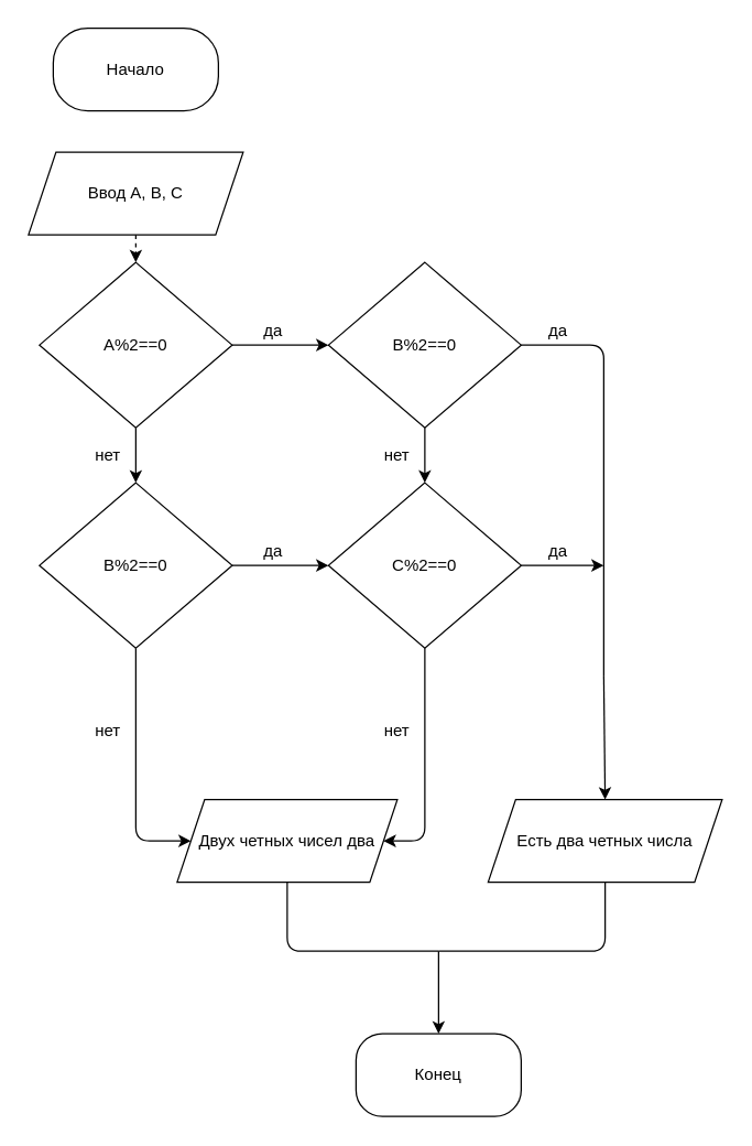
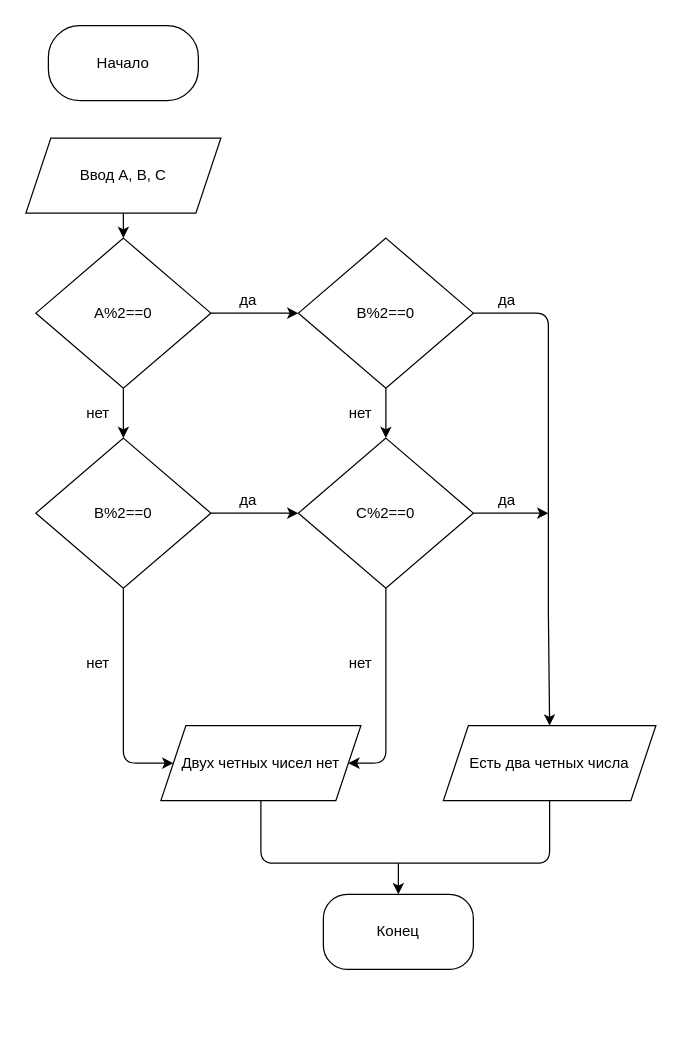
  <mxCell id="0" />
  <mxCell id="1" parent="0" />
  <mxCell id="2" value="Ввод A, B, С" style="shape=parallelogram;perimeter=parallelogramPerimeter;whiteSpace=wrap;html=1;fixedSize=1;" parent="1" vertex="1"><mxGeometry x="20" y="110" width="156" height="60" as="geometry" /></mxCell>
  <mxCell id="3" value="Начало" style="rounded=1;whiteSpace=wrap;html=1;arcSize=42;" parent="1" vertex="1"><mxGeometry x="38" y="20" width="120" height="60" as="geometry" /></mxCell>
  <mxCell id="4" value="A%2==0" style="rhombus;whiteSpace=wrap;html=1;" parent="1" vertex="1"><mxGeometry x="28" y="190" width="140" height="120" as="geometry" /></mxCell>
- <mxCell id="5" value="" style="endArrow=classic;html=1;exitX=0.5;exitY=1;exitDx=0;exitDy=0;entryX=0.5;entryY=0;entryDx=0;entryDy=0;dashed=1;" parent="1" source="2" target="4" edge="1"><mxGeometry width="50" height="50" relative="1" as="geometry"><mxPoint x="218" y="420" as="sourcePoint" /><mxPoint x="268" y="370" as="targetPoint" /></mxGeometry></mxCell>
+ <mxCell id="5" value="" style="endArrow=classic;html=1;exitX=0.5;exitY=1;exitDx=0;exitDy=0;entryX=0.5;entryY=0;entryDx=0;entryDy=0;" parent="1" source="2" target="4" edge="1"><mxGeometry width="50" height="50" relative="1" as="geometry"><mxPoint x="218" y="420" as="sourcePoint" /><mxPoint x="268" y="370" as="targetPoint" /></mxGeometry></mxCell>
  <mxCell id="6" value="&lt;span&gt;B%2==0&lt;/span&gt;" style="rhombus;whiteSpace=wrap;html=1;" parent="1" vertex="1"><mxGeometry x="238" y="190" width="140" height="120" as="geometry" /></mxCell>
  <mxCell id="7" value="&lt;span&gt;B%2==0&lt;/span&gt;" style="rhombus;whiteSpace=wrap;html=1;" parent="1" vertex="1"><mxGeometry x="28" y="350" width="140" height="120" as="geometry" /></mxCell>
  <mxCell id="8" value="&lt;span&gt;C%2==0&lt;/span&gt;" style="rhombus;whiteSpace=wrap;html=1;" parent="1" vertex="1"><mxGeometry x="238" y="350" width="140" height="120" as="geometry" /></mxCell>
  <mxCell id="9" value="" style="endArrow=classic;html=1;exitX=0.5;exitY=1;exitDx=0;exitDy=0;" parent="1" source="4" target="7" edge="1"><mxGeometry width="50" height="50" relative="1" as="geometry"><mxPoint x="218" y="420" as="sourcePoint" /><mxPoint x="268" y="370" as="targetPoint" /></mxGeometry></mxCell>
  <mxCell id="10" value="" style="endArrow=classic;html=1;exitX=1;exitY=0.5;exitDx=0;exitDy=0;" parent="1" source="4" edge="1"><mxGeometry width="50" height="50" relative="1" as="geometry"><mxPoint x="218" y="420" as="sourcePoint" /><mxPoint x="238" y="250" as="targetPoint" /></mxGeometry></mxCell>
  <mxCell id="11" value="" style="endArrow=classic;html=1;exitX=0.5;exitY=1;exitDx=0;exitDy=0;entryX=0.5;entryY=0;entryDx=0;entryDy=0;" parent="1" source="6" target="8" edge="1"><mxGeometry width="50" height="50" relative="1" as="geometry"><mxPoint x="218" y="420" as="sourcePoint" /><mxPoint x="268" y="370" as="targetPoint" /></mxGeometry></mxCell>
  <mxCell id="12" value="да" style="text;html=1;strokeColor=none;fillColor=none;align=center;verticalAlign=middle;whiteSpace=wrap;rounded=0;" parent="1" vertex="1"><mxGeometry x="178" y="230" width="40" height="20" as="geometry" /></mxCell>
  <mxCell id="13" value="нет" style="text;html=1;strokeColor=none;fillColor=none;align=center;verticalAlign=middle;whiteSpace=wrap;rounded=0;" parent="1" vertex="1"><mxGeometry x="58" y="320" width="40" height="20" as="geometry" /></mxCell>
  <mxCell id="14" value="нет" style="text;html=1;strokeColor=none;fillColor=none;align=center;verticalAlign=middle;whiteSpace=wrap;rounded=0;" parent="1" vertex="1"><mxGeometry x="268" y="320" width="40" height="20" as="geometry" /></mxCell>
  <mxCell id="15" value="да" style="text;html=1;strokeColor=none;fillColor=none;align=center;verticalAlign=middle;whiteSpace=wrap;rounded=0;" parent="1" vertex="1"><mxGeometry x="385" y="230" width="40" height="20" as="geometry" /></mxCell>
  <mxCell id="16" value="" style="endArrow=none;html=1;entryX=1;entryY=0.5;entryDx=0;entryDy=0;" parent="1" target="6" edge="1"><mxGeometry width="50" height="50" relative="1" as="geometry"><mxPoint x="438" y="490" as="sourcePoint" /><mxPoint x="348" y="370" as="targetPoint" /><Array as="points"><mxPoint x="438" y="250" /></Array></mxGeometry></mxCell>
  <mxCell id="17" value="" style="endArrow=classic;html=1;exitX=0.5;exitY=1;exitDx=0;exitDy=0;" parent="1" source="7" edge="1"><mxGeometry width="50" height="50" relative="1" as="geometry"><mxPoint x="298" y="420" as="sourcePoint" /><mxPoint x="138" y="610" as="targetPoint" /><Array as="points"><mxPoint x="98" y="610" /></Array></mxGeometry></mxCell>
  <mxCell id="18" value="" style="endArrow=classic;html=1;exitX=0.5;exitY=1;exitDx=0;exitDy=0;" parent="1" source="8" edge="1"><mxGeometry width="50" height="50" relative="1" as="geometry"><mxPoint x="298" y="420" as="sourcePoint" /><mxPoint x="278" y="610" as="targetPoint" /><Array as="points"><mxPoint x="308" y="610" /></Array></mxGeometry></mxCell>
  <mxCell id="19" value="нет" style="text;html=1;strokeColor=none;fillColor=none;align=center;verticalAlign=middle;whiteSpace=wrap;rounded=0;" parent="1" vertex="1"><mxGeometry x="58" y="520" width="40" height="20" as="geometry" /></mxCell>
  <mxCell id="20" value="нет" style="text;html=1;strokeColor=none;fillColor=none;align=center;verticalAlign=middle;whiteSpace=wrap;rounded=0;" parent="1" vertex="1"><mxGeometry x="268" y="520" width="40" height="20" as="geometry" /></mxCell>
- <mxCell id="21" value="Двух четных чисел два" style="shape=parallelogram;perimeter=parallelogramPerimeter;whiteSpace=wrap;html=1;fixedSize=1;" parent="1" vertex="1"><mxGeometry x="128" y="580" width="160" height="60" as="geometry" /></mxCell>
+ <mxCell id="21" value="Двух четных чисел нет" style="shape=parallelogram;perimeter=parallelogramPerimeter;whiteSpace=wrap;html=1;fixedSize=1;" parent="1" vertex="1"><mxGeometry x="128" y="580" width="160" height="60" as="geometry" /></mxCell>
  <mxCell id="22" value="" style="endArrow=classic;html=1;exitX=1;exitY=0.5;exitDx=0;exitDy=0;" parent="1" source="7" target="8" edge="1"><mxGeometry width="50" height="50" relative="1" as="geometry"><mxPoint x="298" y="420" as="sourcePoint" /><mxPoint x="348" y="370" as="targetPoint" /></mxGeometry></mxCell>
  <mxCell id="23" value="" style="endArrow=classic;html=1;exitX=1;exitY=0.5;exitDx=0;exitDy=0;" parent="1" source="8" edge="1"><mxGeometry width="50" height="50" relative="1" as="geometry"><mxPoint x="298" y="420" as="sourcePoint" /><mxPoint x="438" y="410" as="targetPoint" /></mxGeometry></mxCell>
  <mxCell id="24" value="да" style="text;html=1;strokeColor=none;fillColor=none;align=center;verticalAlign=middle;whiteSpace=wrap;rounded=0;" parent="1" vertex="1"><mxGeometry x="178" y="390" width="40" height="20" as="geometry" /></mxCell>
  <mxCell id="25" value="да" style="text;html=1;strokeColor=none;fillColor=none;align=center;verticalAlign=middle;whiteSpace=wrap;rounded=0;" parent="1" vertex="1"><mxGeometry x="385" y="390" width="40" height="20" as="geometry" /></mxCell>
  <mxCell id="26" value="Есть два четных числа" style="shape=parallelogram;perimeter=parallelogramPerimeter;whiteSpace=wrap;html=1;fixedSize=1;" parent="1" vertex="1"><mxGeometry x="354" y="580" width="170" height="60" as="geometry" /></mxCell>
  <mxCell id="27" value="" style="endArrow=classic;html=1;entryX=0.5;entryY=0;entryDx=0;entryDy=0;" parent="1" target="26" edge="1"><mxGeometry width="50" height="50" relative="1" as="geometry"><mxPoint x="438" y="490" as="sourcePoint" /><mxPoint x="438" y="560" as="targetPoint" /></mxGeometry></mxCell>
- <mxCell id="28" value="Конец" style="rounded=1;whiteSpace=wrap;html=1;arcSize=32;" parent="1" vertex="1"><mxGeometry x="258" y="750" width="120" height="60" as="geometry" /></mxCell>
+ <mxCell id="28" value="Конец" style="rounded=1;whiteSpace=wrap;html=1;arcSize=32;" parent="1" vertex="1"><mxGeometry x="258" y="715" width="120" height="60" as="geometry" /></mxCell>
  <mxCell id="29" value="" style="endArrow=none;html=1;exitX=0.5;exitY=1;exitDx=0;exitDy=0;" parent="1" source="21" edge="1"><mxGeometry width="50" height="50" relative="1" as="geometry"><mxPoint x="498" y="520" as="sourcePoint" /><mxPoint x="318" y="690" as="targetPoint" /><Array as="points"><mxPoint x="208" y="690" /></Array></mxGeometry></mxCell>
  <mxCell id="30" value="" style="endArrow=none;html=1;exitX=0.5;exitY=1;exitDx=0;exitDy=0;" parent="1" source="26" edge="1"><mxGeometry width="50" height="50" relative="1" as="geometry"><mxPoint x="498" y="520" as="sourcePoint" /><mxPoint x="318" y="690" as="targetPoint" /><Array as="points"><mxPoint x="439" y="690" /></Array></mxGeometry></mxCell>
  <mxCell id="31" value="" style="endArrow=classic;html=1;entryX=0.5;entryY=0;entryDx=0;entryDy=0;" parent="1" target="28" edge="1"><mxGeometry width="50" height="50" relative="1" as="geometry"><mxPoint x="318" y="690" as="sourcePoint" /><mxPoint x="548" y="470" as="targetPoint" /></mxGeometry></mxCell>
